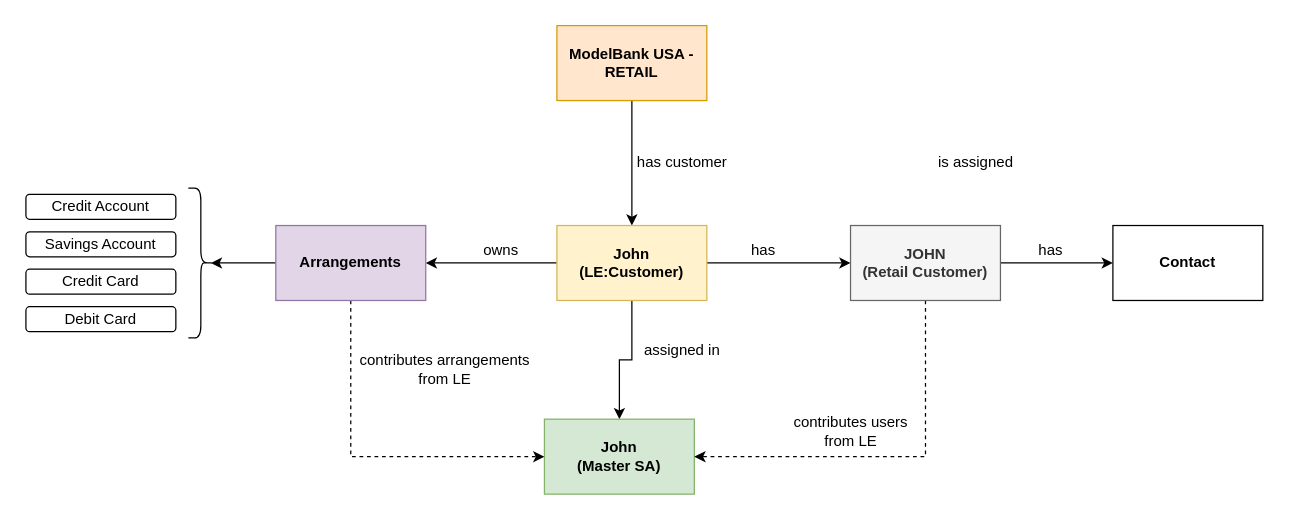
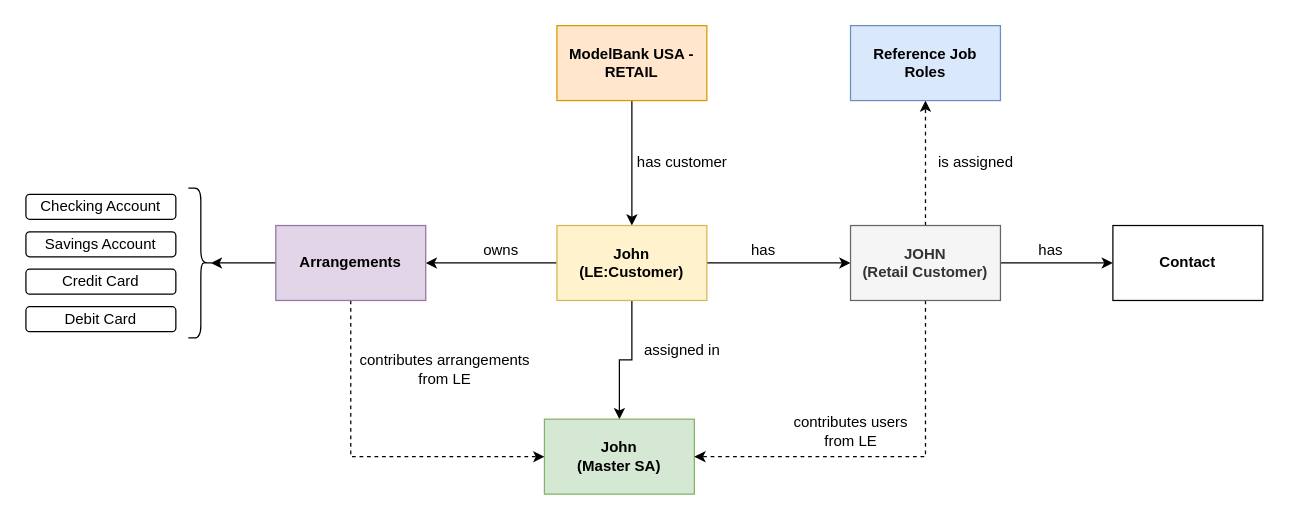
  <mxCell id="0" />
  <mxCell id="1" parent="0" />
  <mxCell id="2" style="edgeStyle=orthogonalEdgeStyle;rounded=0;orthogonalLoop=1;jettySize=auto;html=1;exitX=0.5;exitY=1;exitDx=0;exitDy=0;entryX=0.5;entryY=0;entryDx=0;entryDy=0;" edge="1" parent="1" source="3" target="7"><mxGeometry relative="1" as="geometry" /></mxCell>
  <mxCell id="3" value="&lt;b style=&quot;&quot;&gt;ModelBank USA - RETAIL&lt;/b&gt;" style="rounded=0;whiteSpace=wrap;html=1;fillColor=#ffe6cc;strokeColor=#d79b00;" vertex="1" parent="1"><mxGeometry x="445" y="20" width="120" height="60" as="geometry" /></mxCell>
  <mxCell id="4" style="edgeStyle=orthogonalEdgeStyle;rounded=0;orthogonalLoop=1;jettySize=auto;html=1;exitX=0.5;exitY=1;exitDx=0;exitDy=0;" edge="1" parent="1" source="7" target="8"><mxGeometry relative="1" as="geometry" /></mxCell>
  <mxCell id="5" style="edgeStyle=orthogonalEdgeStyle;rounded=0;orthogonalLoop=1;jettySize=auto;html=1;exitX=0;exitY=0.5;exitDx=0;exitDy=0;" edge="1" parent="1" source="7" target="16"><mxGeometry relative="1" as="geometry" /></mxCell>
  <mxCell id="6" style="edgeStyle=orthogonalEdgeStyle;rounded=0;orthogonalLoop=1;jettySize=auto;html=1;exitX=1;exitY=0.5;exitDx=0;exitDy=0;" edge="1" parent="1" source="7" target="12"><mxGeometry relative="1" as="geometry" /></mxCell>
  <mxCell id="7" value="&lt;b&gt;John&lt;br&gt;(LE:Customer)&lt;/b&gt;" style="rounded=0;whiteSpace=wrap;html=1;fillColor=#fff2cc;strokeColor=#d6b656;" vertex="1" parent="1"><mxGeometry x="445" y="180" width="120" height="60" as="geometry" /></mxCell>
  <mxCell id="8" value="&lt;b&gt;John&lt;br&gt;(Master SA)&lt;/b&gt;" style="rounded=0;whiteSpace=wrap;html=1;fillColor=#d5e8d4;strokeColor=#82b366;" vertex="1" parent="1"><mxGeometry x="435" y="335" width="120" height="60" as="geometry" /></mxCell>
+ <mxCell id="9" style="edgeStyle=orthogonalEdgeStyle;rounded=0;orthogonalLoop=1;jettySize=auto;html=1;exitX=0.5;exitY=0;exitDx=0;exitDy=0;dashed=1;" edge="1" parent="1" source="12" target="17"><mxGeometry relative="1" as="geometry" /></mxCell>
  <mxCell id="10" style="edgeStyle=orthogonalEdgeStyle;rounded=0;orthogonalLoop=1;jettySize=auto;html=1;exitX=1;exitY=0.5;exitDx=0;exitDy=0;entryX=0;entryY=0.5;entryDx=0;entryDy=0;" edge="1" parent="1" source="12" target="13"><mxGeometry relative="1" as="geometry" /></mxCell>
  <mxCell id="11" style="edgeStyle=orthogonalEdgeStyle;rounded=0;orthogonalLoop=1;jettySize=auto;html=1;exitX=0.5;exitY=1;exitDx=0;exitDy=0;entryX=1;entryY=0.5;entryDx=0;entryDy=0;dashed=1;" edge="1" parent="1" source="12" target="8"><mxGeometry relative="1" as="geometry" /></mxCell>
  <mxCell id="12" value="&lt;b&gt;JOHN&lt;br&gt;(Retail Customer)&lt;/b&gt;" style="rounded=0;whiteSpace=wrap;html=1;fillColor=#f5f5f5;fontColor=#333333;strokeColor=#666666;" vertex="1" parent="1"><mxGeometry x="680" y="180" width="120" height="60" as="geometry" /></mxCell>
  <mxCell id="13" value="&lt;b&gt;Contact&lt;/b&gt;" style="rounded=0;whiteSpace=wrap;html=1;" vertex="1" parent="1"><mxGeometry x="890" y="180" width="120" height="60" as="geometry" /></mxCell>
  <mxCell id="14" style="edgeStyle=orthogonalEdgeStyle;rounded=0;orthogonalLoop=1;jettySize=auto;html=1;exitX=0;exitY=0.5;exitDx=0;exitDy=0;entryX=0.1;entryY=0.5;entryDx=0;entryDy=0;entryPerimeter=0;" edge="1" parent="1" source="16" target="22"><mxGeometry relative="1" as="geometry" /></mxCell>
  <mxCell id="15" style="edgeStyle=orthogonalEdgeStyle;rounded=0;orthogonalLoop=1;jettySize=auto;html=1;exitX=0.5;exitY=1;exitDx=0;exitDy=0;entryX=0;entryY=0.5;entryDx=0;entryDy=0;dashed=1;" edge="1" parent="1" source="16" target="8"><mxGeometry relative="1" as="geometry" /></mxCell>
  <mxCell id="16" value="&lt;b&gt;Arrangements&lt;/b&gt;" style="rounded=0;whiteSpace=wrap;html=1;fillColor=#e1d5e7;strokeColor=#9673a6;" vertex="1" parent="1"><mxGeometry x="220" y="180" width="120" height="60" as="geometry" /></mxCell>
- <mxCell id="18" value="Credit Account" style="rounded=1;whiteSpace=wrap;html=1;" vertex="1" parent="1"><mxGeometry x="20" y="155" width="120" height="20" as="geometry" /></mxCell>
+ <mxCell id="17" value="&lt;b&gt;Reference Job Roles&lt;/b&gt;" style="rounded=0;whiteSpace=wrap;html=1;fillColor=#dae8fc;strokeColor=#6c8ebf;" vertex="1" parent="1"><mxGeometry x="680" y="20" width="120" height="60" as="geometry" /></mxCell>
+ <mxCell id="18" value="Checking Account" style="rounded=1;whiteSpace=wrap;html=1;" vertex="1" parent="1"><mxGeometry x="20" y="155" width="120" height="20" as="geometry" /></mxCell>
  <mxCell id="19" value="Savings Account" style="rounded=1;whiteSpace=wrap;html=1;" vertex="1" parent="1"><mxGeometry x="20" y="185" width="120" height="20" as="geometry" /></mxCell>
  <mxCell id="20" value="Credit Card" style="rounded=1;whiteSpace=wrap;html=1;" vertex="1" parent="1"><mxGeometry x="20" y="215" width="120" height="20" as="geometry" /></mxCell>
  <mxCell id="21" value="Debit Card" style="rounded=1;whiteSpace=wrap;html=1;" vertex="1" parent="1"><mxGeometry x="20" y="245" width="120" height="20" as="geometry" /></mxCell>
  <mxCell id="22" value="" style="shape=curlyBracket;whiteSpace=wrap;html=1;rounded=1;flipH=1;" vertex="1" parent="1"><mxGeometry x="150" y="150" width="20" height="120" as="geometry" /></mxCell>
  <mxCell id="23" value="has customer" style="text;html=1;align=center;verticalAlign=middle;resizable=0;points=[];autosize=1;strokeColor=none;fillColor=none;" vertex="1" parent="1"><mxGeometry x="500" y="120" width="90" height="20" as="geometry" /></mxCell>
  <mxCell id="24" value="assigned in" style="text;html=1;align=center;verticalAlign=middle;resizable=0;points=[];autosize=1;strokeColor=none;fillColor=none;" vertex="1" parent="1"><mxGeometry x="500" y="270" width="90" height="20" as="geometry" /></mxCell>
  <mxCell id="25" value="owns" style="text;html=1;align=center;verticalAlign=middle;resizable=0;points=[];autosize=1;strokeColor=none;fillColor=none;" vertex="1" parent="1"><mxGeometry x="380" y="190" width="40" height="20" as="geometry" /></mxCell>
  <mxCell id="26" value="contributes arrangements&lt;br&gt;from LE" style="text;html=1;align=center;verticalAlign=middle;resizable=0;points=[];autosize=1;strokeColor=none;fillColor=none;" vertex="1" parent="1"><mxGeometry x="280" y="280" width="150" height="30" as="geometry" /></mxCell>
  <mxCell id="27" value="has" style="text;html=1;align=center;verticalAlign=middle;resizable=0;points=[];autosize=1;strokeColor=none;fillColor=none;" vertex="1" parent="1"><mxGeometry x="595" y="190" width="30" height="20" as="geometry" /></mxCell>
  <mxCell id="28" value="is assigned" style="text;html=1;align=center;verticalAlign=middle;resizable=0;points=[];autosize=1;strokeColor=none;fillColor=none;" vertex="1" parent="1"><mxGeometry x="740" y="120" width="80" height="20" as="geometry" /></mxCell>
  <mxCell id="29" value="has" style="text;html=1;align=center;verticalAlign=middle;resizable=0;points=[];autosize=1;strokeColor=none;fillColor=none;" vertex="1" parent="1"><mxGeometry x="825" y="190" width="30" height="20" as="geometry" /></mxCell>
  <mxCell id="30" value="contributes users&lt;br&gt;from LE" style="text;html=1;align=center;verticalAlign=middle;resizable=0;points=[];autosize=1;strokeColor=none;fillColor=none;" vertex="1" parent="1"><mxGeometry x="625" y="330" width="110" height="30" as="geometry" /></mxCell>
